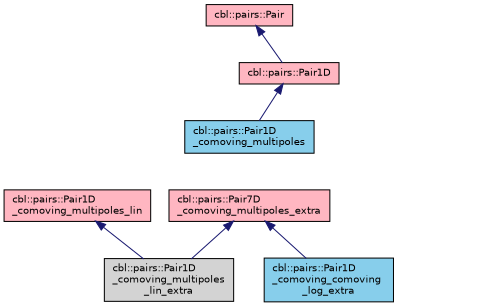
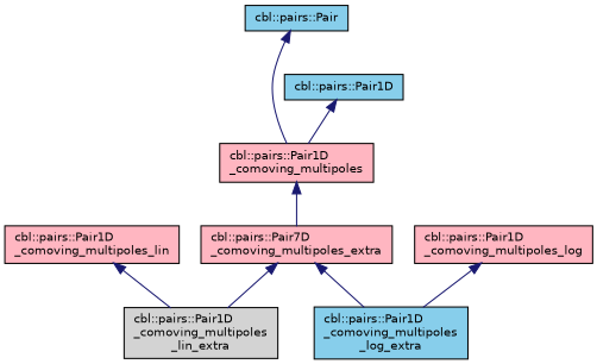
  digraph {
    rankdir=TB
    node [color=black fillcolor=lightpink fontname=Helvetica fontsize=10 shape=record style=filled]
    edge [color=midnightblue dir=back fontname=Helvetica fontsize=10 labelfontname=Helvetica labelfontsize=10 style=solid]
-   n1 [fillcolor=skyblue fontcolor=black height=0.2 label="cbl::pairs::Pair1D\l_comoving_multipoles" width=0.4]
+   n1 [fontcolor=black height=0.2 label="cbl::pairs::Pair1D\l_comoving_multipoles" width=0.4]
    n2 [height=0.2 label="cbl::pairs::Pair7D\l_comoving_multipoles_extra" width=0.4]
    n3 [fillcolor=lightgrey height=0.2 label="cbl::pairs::Pair1D\l_comoving_multipoles\l_lin_extra" width=0.4]
-   n4 [fillcolor=skyblue height=0.2 label="cbl::pairs::Pair1D\l_comoving_comoving\l_log_extra" width=0.4]
+   n4 [fillcolor=skyblue height=0.2 label="cbl::pairs::Pair1D\l_comoving_multipoles\l_log_extra" width=0.4]
    n5 [height=0.2 label="cbl::pairs::Pair1D\l_comoving_multipoles_lin" width=0.4]
-   n7 [height=0.2 label="cbl::pairs::Pair1D" width=0.4]
-   n8 [height=0.2 label="cbl::pairs::Pair" width=0.4]
+   n6 [height=0.2 label="cbl::pairs::Pair1D\l_comoving_multipoles_log" width=0.4]
+   n7 [fillcolor=skyblue height=0.2 label="cbl::pairs::Pair1D" width=0.4]
+   n8 [fillcolor=skyblue height=0.2 label="cbl::pairs::Pair" width=0.4]
+   n1 -> n2
    n2 -> n3
    n2 -> n4
    n5 -> n3
+   n6 -> n4
    n7 -> n1
-   n8 -> n7
+   n8 -> n1
  }
